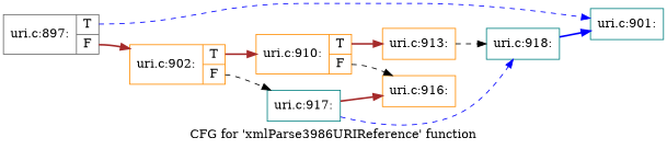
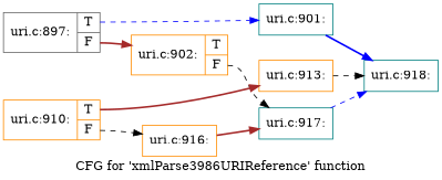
  digraph {
    label="CFG for 'xmlParse3986URIReference' function"
    rankdir=LR
    node [color=darkorange shape=record]
    edge [color=brown style=dashed]
    n1 [color=gray40 label="{uri.c:897:|{<s0>T|<s1>F}}"]
    n2 [color=teal label="{uri.c:901:}"]
    n3 [label="{uri.c:902:|{<s0>T|<s1>F}}"]
    n4 [color=teal label="{uri.c:918:}"]
    n5 [label="{uri.c:910:|{<s0>T|<s1>F}}"]
    n6 [color=teal label="{uri.c:917:}"]
    n7 [label="{uri.c:913:}"]
    n8 [label="{uri.c:916:}"]
    n1 -> n2 [color=blue tailport=s0]
    n1 -> n3 [style=bold tailport=s1]
-   n4 -> n2 [color=blue style=bold]
-   n3 -> n5 [style=bold tailport=s0]
+   n2 -> n4 [color=blue style=bold]
    n3 -> n6 [color=black tailport=s1]
    n5 -> n7 [style=bold tailport=s0]
    n5 -> n8 [color=black tailport=s1]
    n6 -> n4 [color=blue]
    n7 -> n4 [color=black]
-   n6 -> n8 [style=bold]
+   n8 -> n6 [style=bold]
  }
